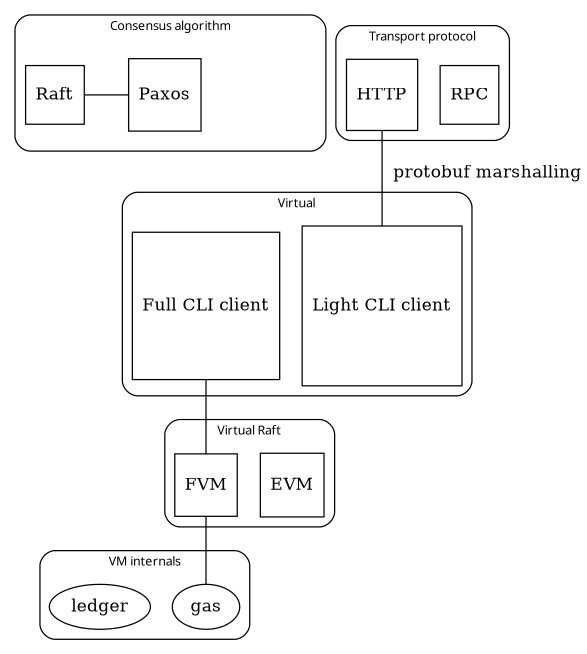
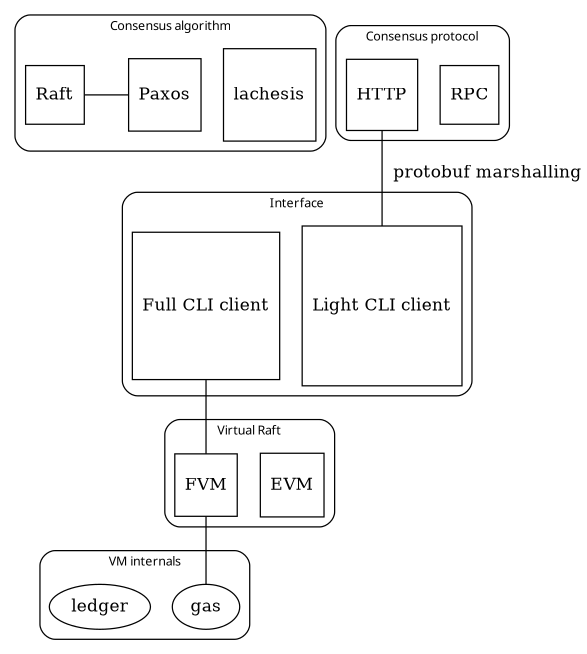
  graph {
    compound=true
    fontname=Verdana
    fontsize=10
    node [shape=square]
    edge [color=black]
+   n1 [label=lachesis]
    n2 [label=Raft]
    n3 [label=Paxos]
    n4 [label=RPC]
    n5 [label=HTTP]
    n6 [label=EVM]
    n7 [label=FVM]
    gas [shape=""]
    ledger [shape=""]
    n10 [label="Light CLI client"]
    n11 [label="Full CLI client"]
    subgraph cluster_1 {
      bgcolor=white
      label="Consensus algorithm"
      labelloc=t
      style=rounded
      subgraph sub_2 {
        bgcolor=white
        label="Consensus algorithm"
        labelloc=t
        rank=same
        style=rounded
+       n1
        n2
        n3
      }
    }
    subgraph cluster_3 {
      bgcolor=white
-     label="Transport protocol"
+     label="Consensus protocol"
      labelloc=t
      rank=same
      style=rounded
      n4
      n5
    }
    subgraph cluster_4 {
      bgcolor=white
      forcelabels=true
      label="Virtual Raft"
      labelloc="Virtual Machine"
      rank=same
      style=rounded
      n6
      n7
    }
    subgraph cluster_5 {
      bgcolor=white
      label="VM internals"
      labelloc="VM internals"
      rank=same
      style=rounded
      gas
      ledger
    }
    subgraph cluster_6 {
      bgcolor=white
-     label=Virtual
+     label=Interface
      labelloc=interface
      rank=same
      style=rounded
      n10
      n11
    }
    n2 -- n3
    n5 -- n10 [label="  protobuf marshalling"]
    n7 -- gas
    n11 -- n7
  }
